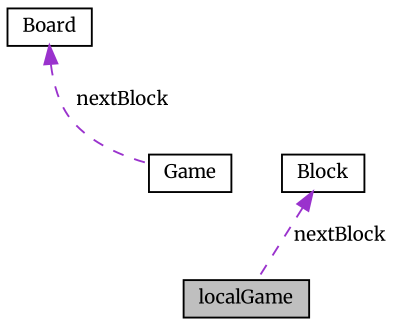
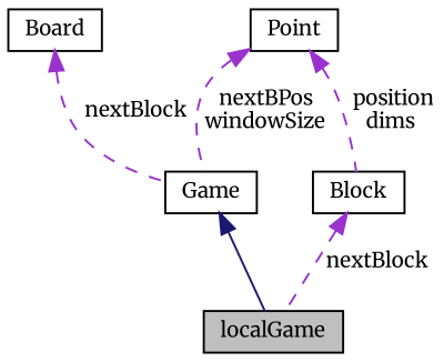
  digraph {
    fontname=Merriweather
    node [color=black fillcolor=white fontname=Merriweather fontsize=10 shape=record style=filled]
    edge [color=darkorchid3 dir=back fontname=Merriweather fontsize=10 labelfontname=Helvetica labelfontsize=10 style=dashed]
    n1 [fillcolor=grey75 fontcolor=black height=0.2 label=localGame width=0.4]
    n2 [height=0.2 label=Game width=0.4]
    n3 [height=0.2 label=Board width=0.4]
    n4 [height=0.2 label=Block width=0.4]
+   n5 [height=0.2 label=Point width=0.4]
+   n2 -> n1 [color=midnightblue style=solid]
    n3 -> n2 [label=" nextBlock"]
    n4 -> n1 [label=" nextBlock"]
+   n5 -> n2 [label=" nextBPos\nwindowSize"]
+   n5 -> n4 [label=" position\ndims"]
  }
